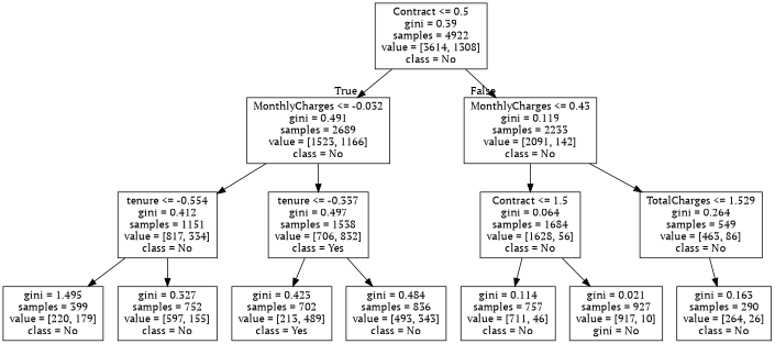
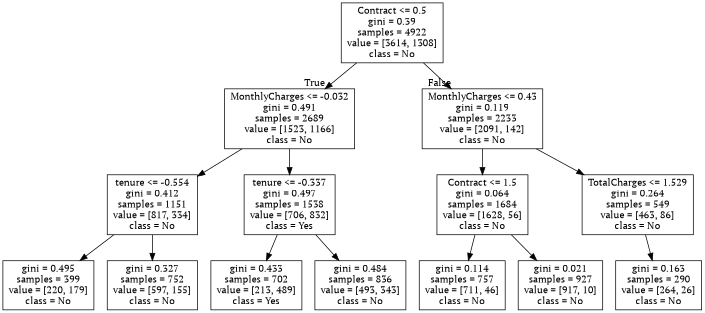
  digraph {
    fontname="PT Serif"
    node [fontname="PT Serif" shape=box]
    edge [fontname="PT Serif"]
    n1 [label="Contract <= 0.5\ngini = 0.39\nsamples = 4922\nvalue = [3614, 1308]\nclass = No"]
    n2 [label="MonthlyCharges <= -0.032\ngini = 0.491\nsamples = 2689\nvalue = [1523, 1166]\nclass = No"]
    n3 [label="MonthlyCharges <= 0.43\ngini = 0.119\nsamples = 2233\nvalue = [2091, 142]\nclass = No"]
    n4 [label="tenure <= -0.554\ngini = 0.412\nsamples = 1151\nvalue = [817, 334]\nclass = No"]
    n5 [label="tenure <= -0.337\ngini = 0.497\nsamples = 1538\nvalue = [706, 832]\nclass = Yes"]
    n6 [label="Contract <= 1.5\ngini = 0.064\nsamples = 1684\nvalue = [1628, 56]\nclass = No"]
    n7 [label="TotalCharges <= 1.529\ngini = 0.264\nsamples = 549\nvalue = [463, 86]\nclass = No"]
-   n8 [label="gini = 1.495\nsamples = 399\nvalue = [220, 179]\nclass = No"]
+   n8 [label="gini = 0.495\nsamples = 399\nvalue = [220, 179]\nclass = No"]
    n9 [label="gini = 0.327\nsamples = 752\nvalue = [597, 155]\nclass = No"]
-   n10 [label="gini = 0.423\nsamples = 702\nvalue = [213, 489]\nclass = Yes"]
+   n10 [label="gini = 0.433\nsamples = 702\nvalue = [213, 489]\nclass = Yes"]
    n11 [label="gini = 0.484\nsamples = 836\nvalue = [493, 343]\nclass = No"]
    n12 [label="gini = 0.114\nsamples = 757\nvalue = [711, 46]\nclass = No"]
-   n13 [label="gini = 0.021\nsamples = 927\nvalue = [917, 10]\ngini = No"]
+   n13 [label="gini = 0.021\nsamples = 927\nvalue = [917, 10]\nclass = No"]
    n14 [label="gini = 0.163\nsamples = 290\nvalue = [264, 26]\nclass = No"]
    n1 -> n2 [headlabel=True labelangle=45 labeldistance=2.5]
    n1 -> n3 [headlabel=False labelangle=-45 labeldistance=2.5]
    n2 -> n4
    n2 -> n5
    n3 -> n6
    n3 -> n7
    n4 -> n8
    n4 -> n9
    n5 -> n10
    n5 -> n11
    n6 -> n12
    n6 -> n13
    n7 -> n14
  }
